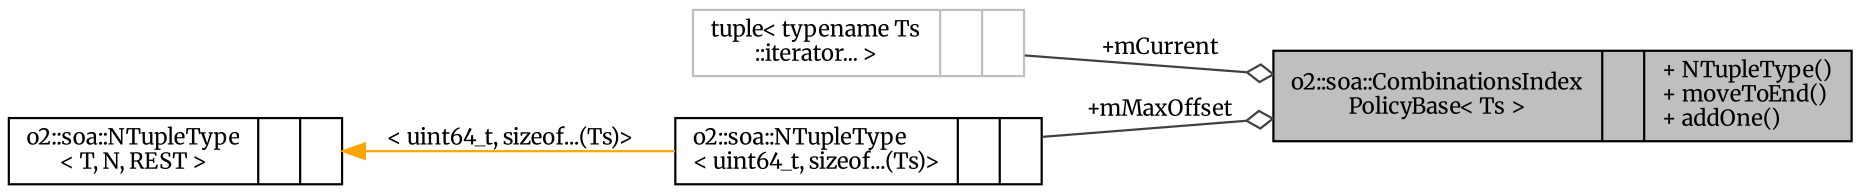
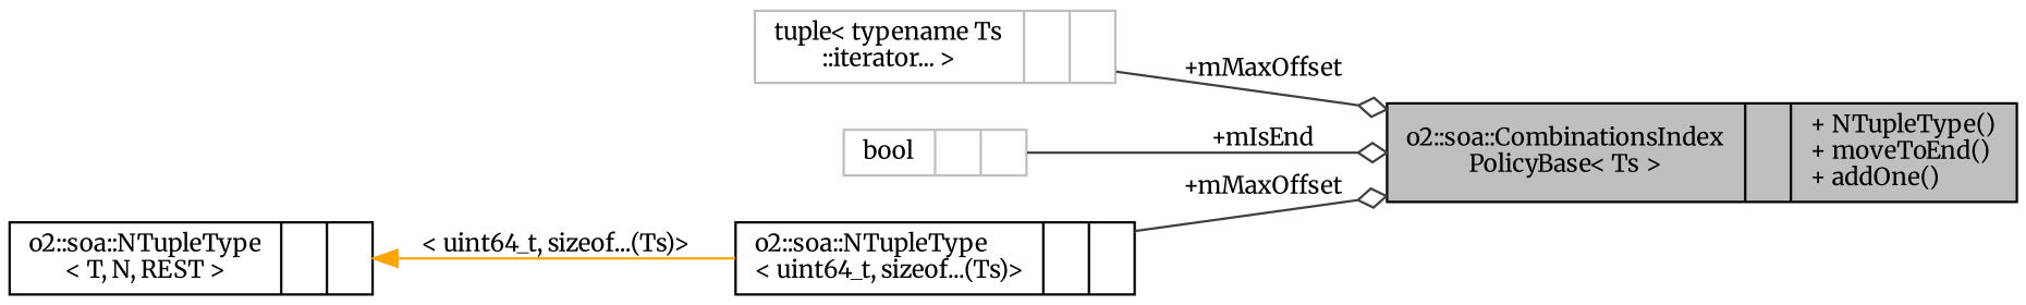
  digraph {
    fontname=Merriweather
    rankdir=LR
    node [color=black fontname=Merriweather fontsize=10 shape=record]
    edge [arrowhead=odiamond color=grey25 fontname=Merriweather fontsize=10 labelfontname=Helvetica labelfontsize=10 style=solid]
    n1 [fillcolor=grey75 fontcolor=black height=0.2 label="{o2::soa::CombinationsIndex\lPolicyBase\< Ts \>\n||+ NTupleType()\l+ moveToEnd()\l+ addOne()\l}" style=filled width=0.4]
    n2 [color=grey75 height=0.2 label="{tuple\< typename Ts\l::iterator... \>\n||}" width=0.4]
+   n3 [color=grey75 height=0.2 label="{bool\n||}" width=0.4]
    n4 [height=0.2 label="{o2::soa::NTupleType\l\< uint64_t, sizeof...(Ts)\>\n||}" width=0.4]
    n5 [height=0.2 label="{o2::soa::NTupleType\l\< T, N, REST \>\n||}" width=0.4]
-   n2 -> n1 [label=" +mCurrent"]
+   n2 -> n1 [label=" +mMaxOffset"]
+   n3 -> n1 [label=" +mIsEnd"]
    n4 -> n1 [label=" +mMaxOffset"]
    n5 -> n4 [color=orange dir=back label=" \< uint64_t, sizeof...(Ts)\>" arrowhead=""]
  }
